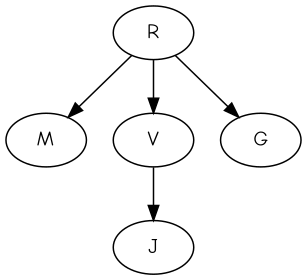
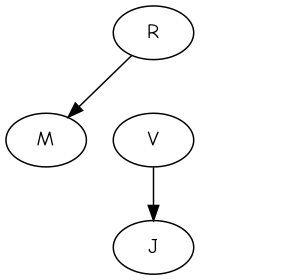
  digraph {
    fontname="Comic Neue"
    node [fontname="Comic Neue"]
    edge [fontname="Comic Neue"]
    n1 [label=R]
    n2 [label=M]
    n3 [label=V]
-   n4 [label=G]
    n5 [label=J]
    n1 -> n2
-   n1 -> n3
-   n1 -> n4
    n3 -> n5
  }
